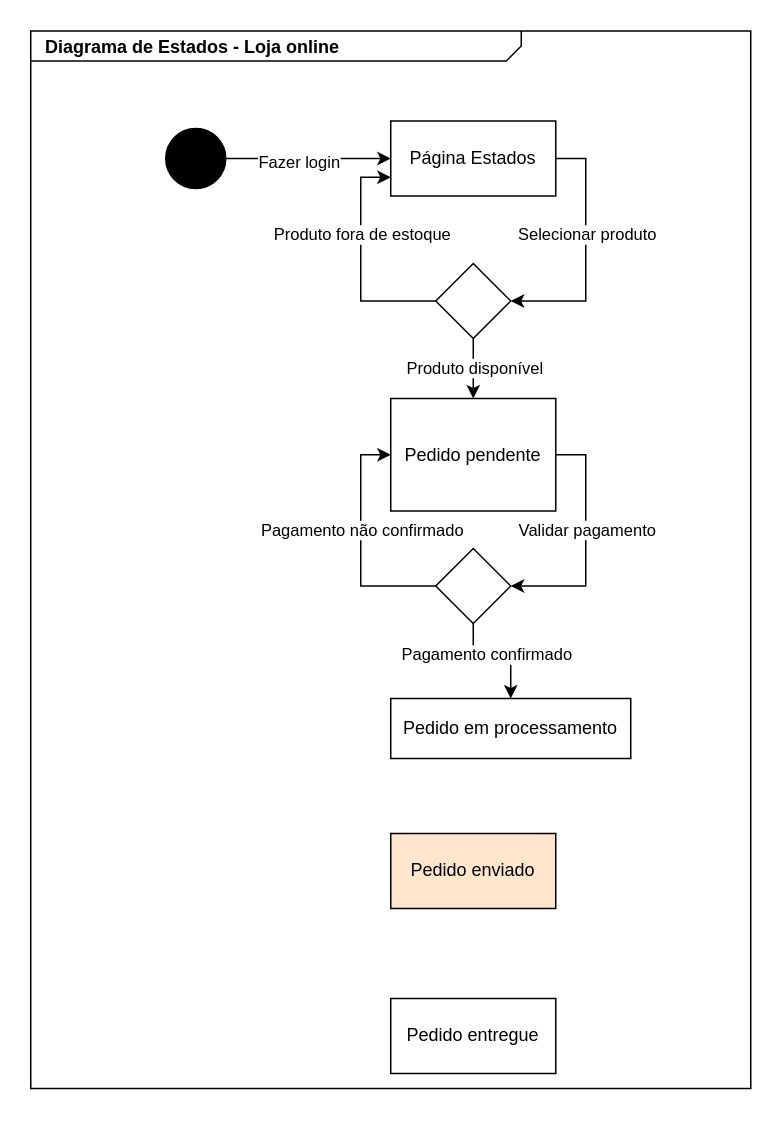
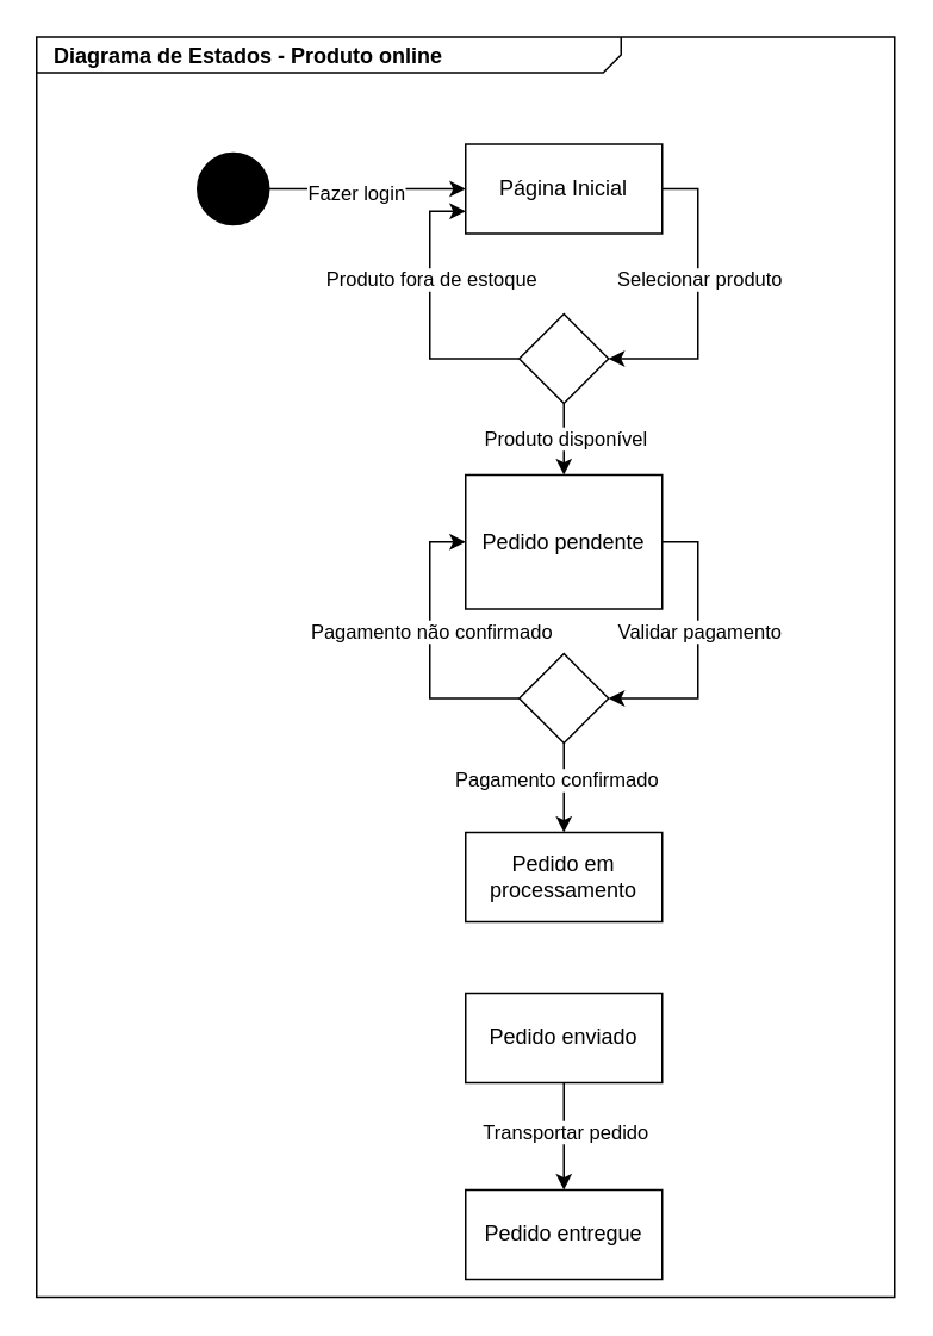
  <mxCell id="0" style=";html=1;" />
  <mxCell id="1" style=";html=1;" parent="0" />
- <mxCell id="2" value="&lt;p style=&quot;margin: 0px ; margin-top: 4px ; margin-left: 10px ; text-align: left&quot;&gt;&lt;b&gt;Diagrama de Estados - Loja online&lt;/b&gt;&lt;/p&gt;" style="html=1;strokeWidth=1;shape=mxgraph.sysml.package;html=1;overflow=fill;whiteSpace=wrap;fillColor=none;gradientColor=none;fontSize=12;align=center;labelX=327.64;" parent="1" vertex="1"><mxGeometry x="20" y="20" width="480" height="705" as="geometry" /></mxCell>
+ <mxCell id="2" value="&lt;p style=&quot;margin: 0px ; margin-top: 4px ; margin-left: 10px ; text-align: left&quot;&gt;&lt;b&gt;Diagrama de Estados - Produto online&lt;/b&gt;&lt;/p&gt;" style="html=1;strokeWidth=1;shape=mxgraph.sysml.package;html=1;overflow=fill;whiteSpace=wrap;fillColor=none;gradientColor=none;fontSize=12;align=center;labelX=327.64;" parent="1" vertex="1"><mxGeometry x="20" y="20" width="480" height="705" as="geometry" /></mxCell>
  <mxCell id="3" style="edgeStyle=orthogonalEdgeStyle;rounded=0;orthogonalLoop=1;jettySize=auto;html=1;exitX=1;exitY=0.5;exitDx=0;exitDy=0;entryX=0;entryY=0.5;entryDx=0;entryDy=0;" edge="1" parent="1" source="5" target="8"><mxGeometry relative="1" as="geometry" /></mxCell>
  <mxCell id="4" value="Fazer login" style="edgeLabel;html=1;align=center;verticalAlign=middle;resizable=0;points=[];" vertex="1" connectable="0" parent="3"><mxGeometry x="-0.133" y="-2" relative="1" as="geometry"><mxPoint as="offset" /></mxGeometry></mxCell>
  <mxCell id="5" value="" style="ellipse;whiteSpace=wrap;html=1;rounded=0;shadow=0;comic=0;labelBackgroundColor=none;strokeWidth=1;fillColor=#000000;fontFamily=Verdana;fontSize=12;align=center;" vertex="1" parent="1"><mxGeometry x="110" y="85" width="40" height="40" as="geometry" /></mxCell>
  <mxCell id="6" style="edgeStyle=orthogonalEdgeStyle;rounded=0;orthogonalLoop=1;jettySize=auto;html=1;exitX=1;exitY=0.5;exitDx=0;exitDy=0;entryX=1;entryY=0.5;entryDx=0;entryDy=0;" edge="1" parent="1" source="8" target="21"><mxGeometry relative="1" as="geometry"><mxPoint x="315" y="215" as="targetPoint" /></mxGeometry></mxCell>
  <mxCell id="7" value="Selecionar produto" style="edgeLabel;html=1;align=center;verticalAlign=middle;resizable=0;points=[];" vertex="1" connectable="0" parent="6"><mxGeometry x="0.169" y="-2" relative="1" as="geometry"><mxPoint x="2" y="-26" as="offset" /></mxGeometry></mxCell>
- <mxCell id="8" value="Página Estados" style="html=1;whiteSpace=wrap;" vertex="1" parent="1"><mxGeometry x="260" y="80" width="110" height="50" as="geometry" /></mxCell>
+ <mxCell id="8" value="Página Inicial" style="html=1;whiteSpace=wrap;" vertex="1" parent="1"><mxGeometry x="260" y="80" width="110" height="50" as="geometry" /></mxCell>
  <mxCell id="9" style="edgeStyle=orthogonalEdgeStyle;rounded=0;orthogonalLoop=1;jettySize=auto;html=1;entryX=1;entryY=0.5;entryDx=0;entryDy=0;exitX=1;exitY=0.5;exitDx=0;exitDy=0;" edge="1" parent="1" source="11" target="26"><mxGeometry relative="1" as="geometry" /></mxCell>
  <mxCell id="10" value="Validar pagamento" style="edgeLabel;html=1;align=center;verticalAlign=middle;resizable=0;points=[];" vertex="1" connectable="0" parent="9"><mxGeometry x="-0.2" relative="1" as="geometry"><mxPoint y="7" as="offset" /></mxGeometry></mxCell>
  <mxCell id="11" value="Pedido pendente" style="html=1;whiteSpace=wrap;" vertex="1" parent="1"><mxGeometry x="260" y="265" width="110" height="75" as="geometry" /></mxCell>
- <mxCell id="12" value="Pedido em processamento" style="html=1;whiteSpace=wrap;" vertex="1" parent="1"><mxGeometry x="260" y="465" width="160" height="40" as="geometry" /></mxCell>
- <mxCell id="15" value="Pedido enviado" style="html=1;whiteSpace=wrap;fillColor=#ffe6cc;" vertex="1" parent="1"><mxGeometry x="260" y="555" width="110" height="50" as="geometry" /></mxCell>
+ <mxCell id="12" value="Pedido em processamento" style="html=1;whiteSpace=wrap;" vertex="1" parent="1"><mxGeometry x="260" y="465" width="110" height="50" as="geometry" /></mxCell>
+ <mxCell id="13" style="edgeStyle=orthogonalEdgeStyle;rounded=0;orthogonalLoop=1;jettySize=auto;html=1;entryX=0.5;entryY=0;entryDx=0;entryDy=0;" edge="1" parent="1" source="15" target="16"><mxGeometry relative="1" as="geometry" /></mxCell>
+ <mxCell id="14" value="Transportar pedido" style="edgeLabel;html=1;align=center;verticalAlign=middle;resizable=0;points=[];" vertex="1" connectable="0" parent="13"><mxGeometry x="-0.1" relative="1" as="geometry"><mxPoint as="offset" /></mxGeometry></mxCell>
+ <mxCell id="15" value="Pedido enviado" style="html=1;whiteSpace=wrap;" vertex="1" parent="1"><mxGeometry x="260" y="555" width="110" height="50" as="geometry" /></mxCell>
  <mxCell id="16" value="Pedido entregue" style="html=1;whiteSpace=wrap;" vertex="1" parent="1"><mxGeometry x="260" y="665" width="110" height="50" as="geometry" /></mxCell>
  <mxCell id="17" style="edgeStyle=orthogonalEdgeStyle;rounded=0;orthogonalLoop=1;jettySize=auto;html=1;entryX=0.5;entryY=0;entryDx=0;entryDy=0;" edge="1" parent="1" source="21" target="11"><mxGeometry relative="1" as="geometry"><mxPoint x="482" y="240" as="targetPoint" /></mxGeometry></mxCell>
  <mxCell id="18" value="Produto disponível" style="edgeLabel;html=1;align=center;verticalAlign=middle;resizable=0;points=[];" vertex="1" connectable="0" parent="17"><mxGeometry x="0.109" y="-3" relative="1" as="geometry"><mxPoint x="3" y="-3" as="offset" /></mxGeometry></mxCell>
  <mxCell id="19" style="edgeStyle=orthogonalEdgeStyle;rounded=0;orthogonalLoop=1;jettySize=auto;html=1;entryX=0;entryY=0.75;entryDx=0;entryDy=0;exitX=0;exitY=0.5;exitDx=0;exitDy=0;" edge="1" parent="1" source="21" target="8"><mxGeometry relative="1" as="geometry" /></mxCell>
  <mxCell id="20" value="Produto fora de estoque" style="edgeLabel;html=1;align=center;verticalAlign=middle;resizable=0;points=[];" vertex="1" connectable="0" parent="19"><mxGeometry x="-0.016" relative="1" as="geometry"><mxPoint y="-20" as="offset" /></mxGeometry></mxCell>
  <mxCell id="21" value="" style="rhombus;whiteSpace=wrap;html=1;" vertex="1" parent="1"><mxGeometry x="290" y="175" width="50" height="50" as="geometry" /></mxCell>
  <mxCell id="22" style="edgeStyle=orthogonalEdgeStyle;rounded=0;orthogonalLoop=1;jettySize=auto;html=1;entryX=0.5;entryY=0;entryDx=0;entryDy=0;" edge="1" parent="1" source="26" target="12"><mxGeometry relative="1" as="geometry" /></mxCell>
  <mxCell id="23" value="Pagamento confirmado" style="edgeLabel;html=1;align=center;verticalAlign=middle;resizable=0;points=[];" vertex="1" connectable="0" parent="22"><mxGeometry relative="1" as="geometry"><mxPoint x="-5" y="-5" as="offset" /></mxGeometry></mxCell>
  <mxCell id="24" style="edgeStyle=orthogonalEdgeStyle;rounded=0;orthogonalLoop=1;jettySize=auto;html=1;entryX=0;entryY=0.5;entryDx=0;entryDy=0;exitX=0;exitY=0.5;exitDx=0;exitDy=0;" edge="1" parent="1" source="26" target="11"><mxGeometry relative="1" as="geometry" /></mxCell>
  <mxCell id="25" value="Pagamento não confirmado" style="edgeLabel;html=1;align=center;verticalAlign=middle;resizable=0;points=[];" vertex="1" connectable="0" parent="24"><mxGeometry x="0.181" y="-1" relative="1" as="geometry"><mxPoint x="-1" y="5" as="offset" /></mxGeometry></mxCell>
  <mxCell id="26" value="" style="rhombus;whiteSpace=wrap;html=1;" vertex="1" parent="1"><mxGeometry x="290" y="365" width="50" height="50" as="geometry" /></mxCell>
